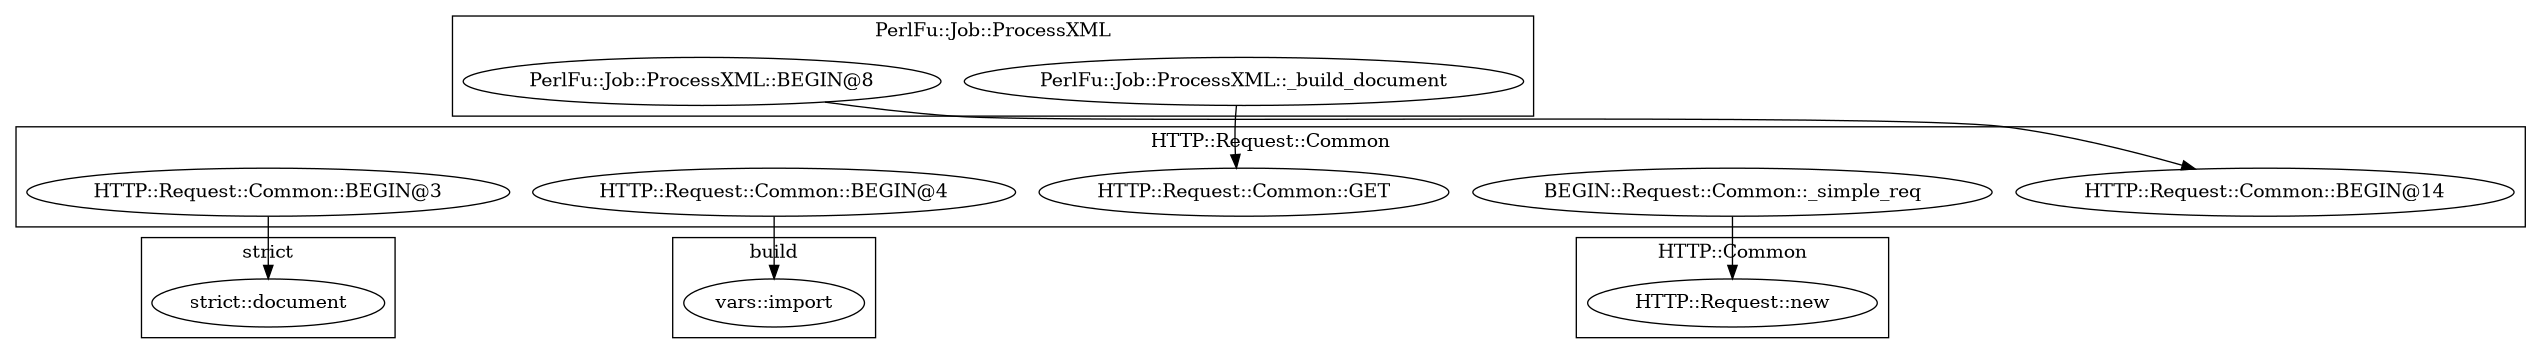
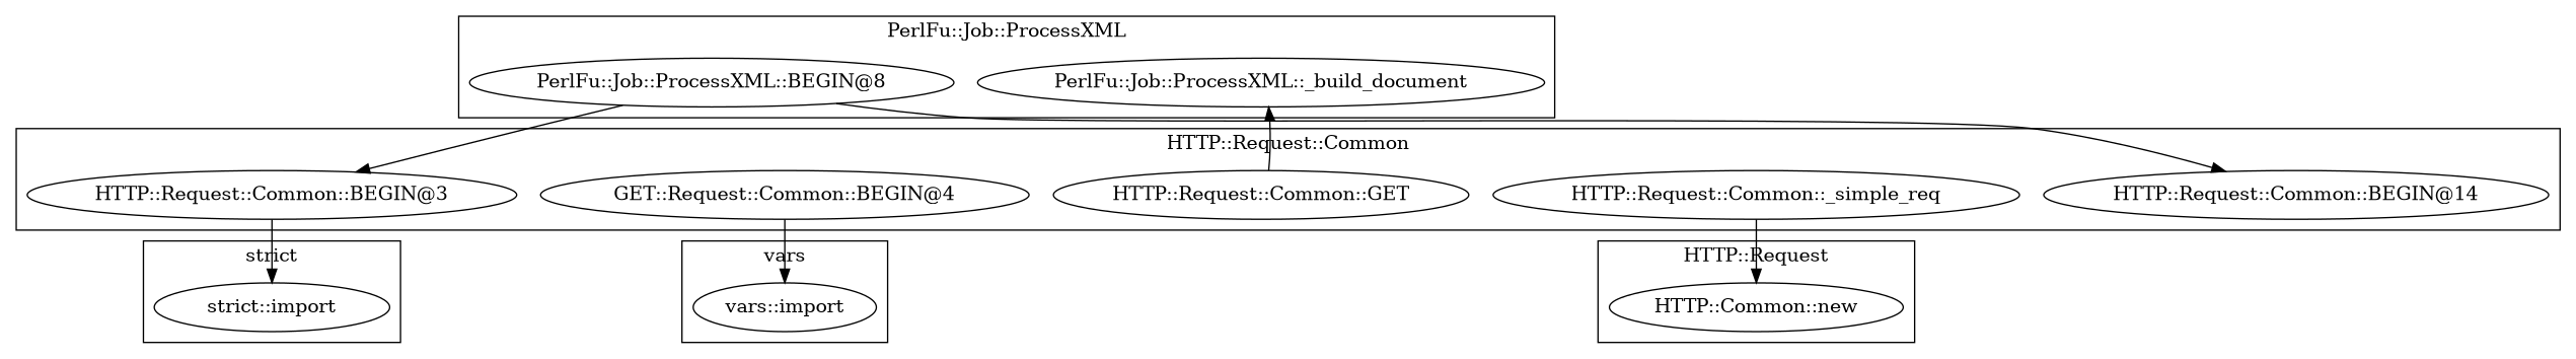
  digraph {
    "HTTP::Request::Common::BEGIN@3"
-   "HTTP::Request::Common::BEGIN@4"
+   "HTTP::Request::Common::BEGIN@4" [label="GET::Request::Common::BEGIN@4"]
    "HTTP::Request::Common::BEGIN@14"
-   "HTTP::Request::Common::_simple_req" [label="BEGIN::Request::Common::_simple_req"]
+   "HTTP::Request::Common::_simple_req"
    "HTTP::Request::Common::GET"
    "vars::import"
    "PerlFu::Job::ProcessXML::_build_document"
    "PerlFu::Job::ProcessXML::BEGIN@8"
-   "strict::import" [label="strict::document"]
-   "HTTP::Request::new"
+   "strict::import"
+   "HTTP::Request::new" [label="HTTP::Common::new"]
    subgraph cluster_1 {
      label="HTTP::Request::Common"
      "HTTP::Request::Common::BEGIN@3"
      "HTTP::Request::Common::BEGIN@4"
      "HTTP::Request::Common::BEGIN@14"
      "HTTP::Request::Common::_simple_req"
      "HTTP::Request::Common::GET"
    }
    subgraph cluster_2 {
-     label=build
+     label=vars
      "vars::import"
    }
    subgraph cluster_3 {
      label="PerlFu::Job::ProcessXML"
      "PerlFu::Job::ProcessXML::_build_document"
      "PerlFu::Job::ProcessXML::BEGIN@8"
    }
    subgraph cluster_4 {
      label="strict"
      "strict::import"
    }
    subgraph cluster_5 {
-     label="HTTP::Common"
+     label="HTTP::Request"
      "HTTP::Request::new"
    }
    "HTTP::Request::Common::BEGIN@3" -> "strict::import"
    "HTTP::Request::Common::BEGIN@4" -> "vars::import"
    "HTTP::Request::Common::_simple_req" -> "HTTP::Request::new"
-   "PerlFu::Job::ProcessXML::_build_document" -> "HTTP::Request::Common::GET"
+   "HTTP::Request::Common::GET" -> "PerlFu::Job::ProcessXML::_build_document"
+   "PerlFu::Job::ProcessXML::BEGIN@8" -> "HTTP::Request::Common::BEGIN@3"
    "PerlFu::Job::ProcessXML::BEGIN@8" -> "HTTP::Request::Common::BEGIN@14"
  }
